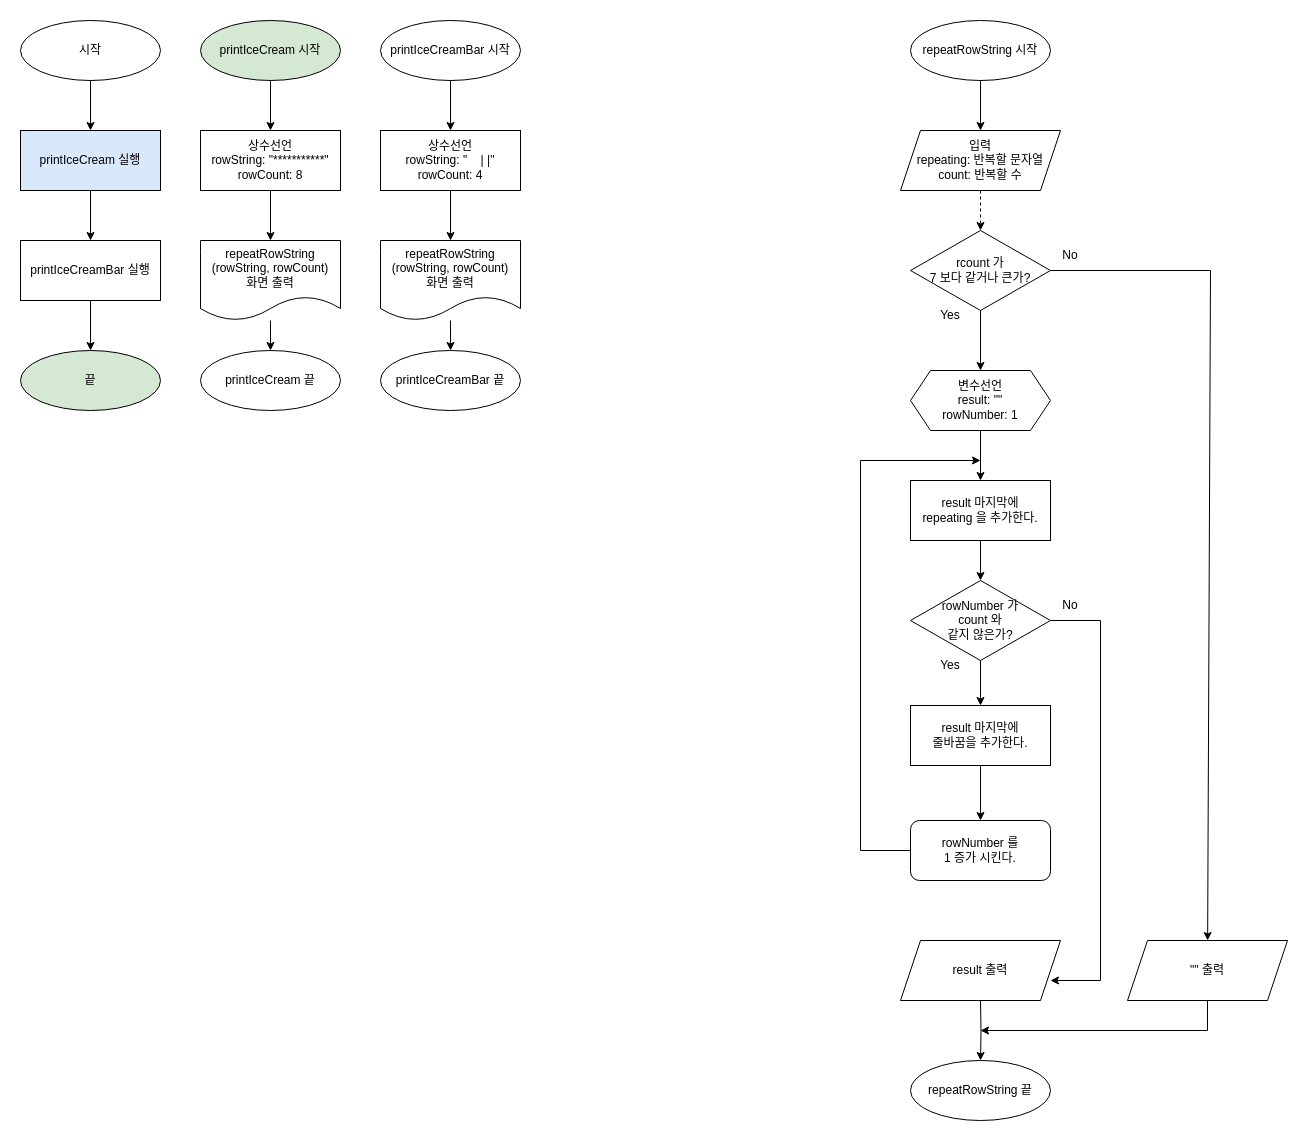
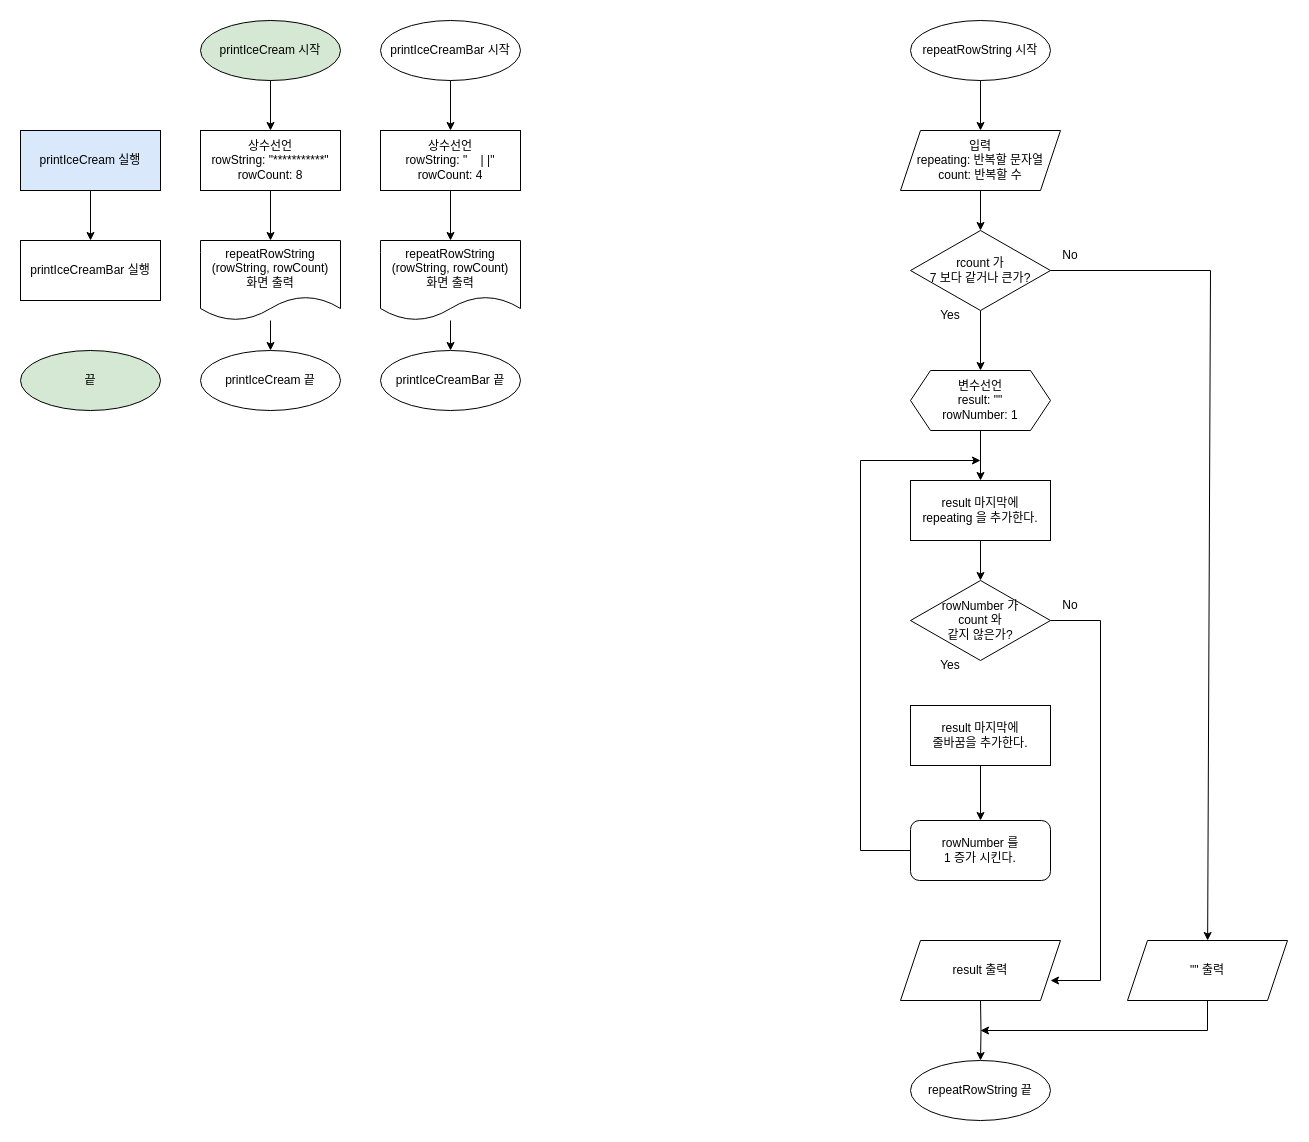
  <mxCell id="0" />
  <mxCell id="1" parent="0" />
  <mxCell id="2" value="printIceCream 시작" style="ellipse;whiteSpace=wrap;html=1;fillColor=#d5e8d4;" parent="1" vertex="1"><mxGeometry x="200" y="20" width="140" height="60" as="geometry" /></mxCell>
  <mxCell id="3" value="" style="edgeStyle=orthogonalEdgeStyle;rounded=0;orthogonalLoop=1;jettySize=auto;html=1;" parent="1" source="4" target="6" edge="1"><mxGeometry relative="1" as="geometry"><mxPoint x="270" y="240" as="targetPoint" /></mxGeometry></mxCell>
  <mxCell id="4" value="&lt;div&gt;상수선언&lt;/div&gt;&lt;div&gt;&lt;div&gt;rowString: &quot;***********&quot;&lt;/div&gt;&lt;div&gt;rowCount: 8&lt;/div&gt;&lt;/div&gt;" style="rounded=0;whiteSpace=wrap;html=1;" parent="1" vertex="1"><mxGeometry x="200" y="130" width="140" height="60" as="geometry" /></mxCell>
  <mxCell id="5" value="" style="edgeStyle=orthogonalEdgeStyle;rounded=0;orthogonalLoop=1;jettySize=auto;html=1;" parent="1" source="6" target="8" edge="1"><mxGeometry relative="1" as="geometry" /></mxCell>
  <mxCell id="6" value="repeatRowString&lt;br&gt;(rowString, rowCount)&lt;br&gt;화면 출력" style="shape=document;whiteSpace=wrap;html=1;boundedLbl=1;" parent="1" vertex="1"><mxGeometry x="200" y="240" width="140" height="80" as="geometry" /></mxCell>
  <mxCell id="7" value="" style="endArrow=classic;html=1;rounded=0;" parent="1" source="2" target="4" edge="1"><mxGeometry width="50" height="50" relative="1" as="geometry"><mxPoint x="110" y="0" as="sourcePoint" /><mxPoint x="200" y="50" as="targetPoint" /></mxGeometry></mxCell>
  <mxCell id="8" value="printIceCream 끝" style="ellipse;whiteSpace=wrap;html=1;" parent="1" vertex="1"><mxGeometry x="200" y="350" width="140" height="60" as="geometry" /></mxCell>
  <mxCell id="9" value="repeatRowString 시작" style="ellipse;whiteSpace=wrap;html=1;" parent="1" vertex="1"><mxGeometry x="910" y="20" width="140" height="60" as="geometry" /></mxCell>
  <mxCell id="10" value="" style="edgeStyle=orthogonalEdgeStyle;rounded=0;orthogonalLoop=1;jettySize=auto;html=1;" parent="1" source="11" target="15" edge="1"><mxGeometry relative="1" as="geometry" /></mxCell>
  <mxCell id="11" value="&lt;div&gt;변수선언&lt;/div&gt;&lt;div&gt;result: &quot;&quot;&lt;/div&gt;&lt;div&gt;rowNumber: 1&lt;/div&gt;" style="shape=hexagon;perimeter=hexagonPerimeter2;whiteSpace=wrap;html=1;fixedSize=1;" parent="1" vertex="1"><mxGeometry x="910" y="370" width="140" height="60" as="geometry" /></mxCell>
- <mxCell id="12" value="" style="edgeStyle=orthogonalEdgeStyle;rounded=0;orthogonalLoop=1;jettySize=auto;html=1;" parent="1" source="13" target="17" edge="1"><mxGeometry relative="1" as="geometry" /></mxCell>
  <mxCell id="13" value="rowNumber&amp;nbsp;가 &lt;br&gt;count 와&lt;br&gt;같지 않은가?" style="rhombus;whiteSpace=wrap;html=1;" parent="1" vertex="1"><mxGeometry x="910" y="580" width="140" height="80" as="geometry" /></mxCell>
  <mxCell id="14" value="" style="edgeStyle=orthogonalEdgeStyle;rounded=0;orthogonalLoop=1;jettySize=auto;html=1;" parent="1" source="15" target="13" edge="1"><mxGeometry relative="1" as="geometry" /></mxCell>
  <mxCell id="15" value="result&amp;nbsp;마지막에&lt;br&gt;repeating&amp;nbsp;을 추가한다." style="rounded=0;whiteSpace=wrap;html=1;" parent="1" vertex="1"><mxGeometry x="910" y="480" width="140" height="60" as="geometry" /></mxCell>
  <mxCell id="16" value="" style="edgeStyle=orthogonalEdgeStyle;rounded=0;orthogonalLoop=1;jettySize=auto;html=1;" parent="1" source="17" target="18" edge="1"><mxGeometry relative="1" as="geometry" /></mxCell>
  <mxCell id="17" value="result&amp;nbsp;마지막에&lt;br&gt;줄바꿈을 추가한다." style="rounded=0;whiteSpace=wrap;html=1;" parent="1" vertex="1"><mxGeometry x="910" y="705" width="140" height="60" as="geometry" /></mxCell>
  <mxCell id="18" value="rowNumber&amp;nbsp;를&lt;br&gt;1 증가 시킨다." style="whiteSpace=wrap;html=1;rounded=1;" parent="1" vertex="1"><mxGeometry x="910" y="820" width="140" height="60" as="geometry" /></mxCell>
  <mxCell id="19" value="" style="edgeStyle=orthogonalEdgeStyle;rounded=0;orthogonalLoop=1;jettySize=auto;html=1;" parent="1" target="23" edge="1"><mxGeometry relative="1" as="geometry"><mxPoint x="980" y="1000" as="sourcePoint" /></mxGeometry></mxCell>
  <mxCell id="20" value="" style="endArrow=classic;html=1;rounded=0;" parent="1" source="13" edge="1"><mxGeometry width="50" height="50" relative="1" as="geometry"><mxPoint x="1110" y="680" as="sourcePoint" /><mxPoint x="1050" y="980" as="targetPoint" /><Array as="points"><mxPoint x="1100" y="620" /><mxPoint x="1100" y="980" /></Array></mxGeometry></mxCell>
  <mxCell id="21" value="" style="endArrow=classic;html=1;rounded=0;" parent="1" source="18" edge="1"><mxGeometry width="50" height="50" relative="1" as="geometry"><mxPoint x="620" y="590" as="sourcePoint" /><mxPoint x="980" y="460" as="targetPoint" /><Array as="points"><mxPoint x="860" y="850" /><mxPoint x="860" y="460" /></Array></mxGeometry></mxCell>
  <mxCell id="22" value="" style="endArrow=classic;html=1;rounded=0;" parent="1" source="9" edge="1"><mxGeometry width="50" height="50" relative="1" as="geometry"><mxPoint x="820" y="0" as="sourcePoint" /><mxPoint x="980" y="130" as="targetPoint" /></mxGeometry></mxCell>
  <mxCell id="23" value="repeatRowString 끝" style="ellipse;whiteSpace=wrap;html=1;" parent="1" vertex="1"><mxGeometry x="910" y="1060" width="140" height="60" as="geometry" /></mxCell>
- <mxCell id="24" value="시작" style="ellipse;whiteSpace=wrap;html=1;" parent="1" vertex="1"><mxGeometry x="20" y="20" width="140" height="60" as="geometry" /></mxCell>
  <mxCell id="25" value="" style="edgeStyle=orthogonalEdgeStyle;rounded=0;orthogonalLoop=1;jettySize=auto;html=1;" parent="1" source="26" target="28" edge="1"><mxGeometry relative="1" as="geometry" /></mxCell>
  <mxCell id="26" value="printIceCream 실행" style="rounded=0;whiteSpace=wrap;html=1;fillColor=#dae8fc;" parent="1" vertex="1"><mxGeometry x="20" y="130" width="140" height="60" as="geometry" /></mxCell>
- <mxCell id="27" value="" style="edgeStyle=orthogonalEdgeStyle;rounded=0;orthogonalLoop=1;jettySize=auto;html=1;" parent="1" source="28" target="29" edge="1"><mxGeometry relative="1" as="geometry" /></mxCell>
  <mxCell id="28" value="printIceCreamBar 실행" style="rounded=0;whiteSpace=wrap;html=1;" parent="1" vertex="1"><mxGeometry x="20" y="240" width="140" height="60" as="geometry" /></mxCell>
  <mxCell id="29" value="끝" style="ellipse;whiteSpace=wrap;html=1;fillColor=#d5e8d4;" parent="1" vertex="1"><mxGeometry x="20" y="350" width="140" height="60" as="geometry" /></mxCell>
- <mxCell id="30" value="" style="endArrow=classic;html=1;rounded=0;" parent="1" source="24" target="26" edge="1"><mxGeometry width="50" height="50" relative="1" as="geometry"><mxPoint x="350" y="330" as="sourcePoint" /><mxPoint x="400" y="280" as="targetPoint" /></mxGeometry></mxCell>
  <mxCell id="31" value="Yes&lt;br&gt;" style="text;html=1;strokeColor=none;fillColor=none;align=center;verticalAlign=middle;whiteSpace=wrap;rounded=0;" parent="1" vertex="1"><mxGeometry x="920" y="650" width="60" height="30" as="geometry" /></mxCell>
  <mxCell id="32" value="No" style="text;html=1;strokeColor=none;fillColor=none;align=center;verticalAlign=middle;whiteSpace=wrap;rounded=0;" parent="1" vertex="1"><mxGeometry x="1040" y="590" width="60" height="30" as="geometry" /></mxCell>
  <mxCell id="33" value="printIceCreamBar&amp;nbsp;시작" style="ellipse;whiteSpace=wrap;html=1;" vertex="1" parent="1"><mxGeometry x="380" y="20" width="140" height="60" as="geometry" /></mxCell>
  <mxCell id="34" value="" style="edgeStyle=orthogonalEdgeStyle;rounded=0;orthogonalLoop=1;jettySize=auto;html=1;" edge="1" parent="1" source="35" target="37"><mxGeometry relative="1" as="geometry"><mxPoint x="450" y="240" as="targetPoint" /></mxGeometry></mxCell>
  <mxCell id="35" value="&lt;div style=&quot;border-color: var(--border-color);&quot;&gt;상수선언&lt;/div&gt;&lt;div style=&quot;border-color: var(--border-color);&quot;&gt;rowString: &quot;&amp;nbsp; &amp;nbsp; | |&quot;&lt;/div&gt;&lt;div style=&quot;border-color: var(--border-color);&quot;&gt;rowCount: 4&lt;/div&gt;" style="rounded=0;whiteSpace=wrap;html=1;" vertex="1" parent="1"><mxGeometry x="380" y="130" width="140" height="60" as="geometry" /></mxCell>
  <mxCell id="36" value="" style="edgeStyle=orthogonalEdgeStyle;rounded=0;orthogonalLoop=1;jettySize=auto;html=1;" edge="1" parent="1" source="37" target="39"><mxGeometry relative="1" as="geometry" /></mxCell>
  <mxCell id="37" value="repeatRowString&lt;br&gt;(rowString, rowCount)&lt;br&gt;화면 출력" style="shape=document;whiteSpace=wrap;html=1;boundedLbl=1;" vertex="1" parent="1"><mxGeometry x="380" y="240" width="140" height="80" as="geometry" /></mxCell>
  <mxCell id="38" value="" style="endArrow=classic;html=1;rounded=0;" edge="1" parent="1" source="33" target="35"><mxGeometry width="50" height="50" relative="1" as="geometry"><mxPoint x="290" y="0" as="sourcePoint" /><mxPoint x="380" y="50" as="targetPoint" /></mxGeometry></mxCell>
  <mxCell id="39" value="printIceCreamBar&amp;nbsp;끝" style="ellipse;whiteSpace=wrap;html=1;" vertex="1" parent="1"><mxGeometry x="380" y="350" width="140" height="60" as="geometry" /></mxCell>
- <mxCell id="40" value="" style="edgeStyle=orthogonalEdgeStyle;rounded=0;orthogonalLoop=1;jettySize=auto;html=1;dashed=1;" edge="1" parent="1" source="41" target="44"><mxGeometry relative="1" as="geometry" /></mxCell>
+ <mxCell id="40" value="" style="edgeStyle=orthogonalEdgeStyle;rounded=0;orthogonalLoop=1;jettySize=auto;html=1;" edge="1" parent="1" source="41" target="44"><mxGeometry relative="1" as="geometry" /></mxCell>
  <mxCell id="41" value="&lt;div&gt;입력&lt;br&gt;repeating: 반복할 문자열&lt;/div&gt;&lt;div&gt;count: 반복할 수&lt;/div&gt;" style="shape=parallelogram;perimeter=parallelogramPerimeter;whiteSpace=wrap;html=1;fixedSize=1;" vertex="1" parent="1"><mxGeometry x="900" y="130" width="160" height="60" as="geometry" /></mxCell>
  <mxCell id="42" value="&lt;div&gt;result 출력&lt;/div&gt;" style="shape=parallelogram;perimeter=parallelogramPerimeter;whiteSpace=wrap;html=1;fixedSize=1;" vertex="1" parent="1"><mxGeometry x="900" y="940" width="160" height="60" as="geometry" /></mxCell>
  <mxCell id="43" value="" style="edgeStyle=orthogonalEdgeStyle;rounded=0;orthogonalLoop=1;jettySize=auto;html=1;" edge="1" parent="1" source="44" target="11"><mxGeometry relative="1" as="geometry" /></mxCell>
  <mxCell id="44" value="rcount 가&lt;br&gt;7 보다 같거나 큰가?" style="rhombus;whiteSpace=wrap;html=1;" vertex="1" parent="1"><mxGeometry x="910" y="230" width="140" height="80" as="geometry" /></mxCell>
  <mxCell id="45" value="Yes&lt;br&gt;" style="text;html=1;strokeColor=none;fillColor=none;align=center;verticalAlign=middle;whiteSpace=wrap;rounded=0;" vertex="1" parent="1"><mxGeometry x="920" y="300" width="60" height="30" as="geometry" /></mxCell>
  <mxCell id="46" value="No" style="text;html=1;strokeColor=none;fillColor=none;align=center;verticalAlign=middle;whiteSpace=wrap;rounded=0;" vertex="1" parent="1"><mxGeometry x="1040" y="240" width="60" height="30" as="geometry" /></mxCell>
  <mxCell id="47" value="&quot;&quot; 출력" style="shape=parallelogram;perimeter=parallelogramPerimeter;whiteSpace=wrap;html=1;fixedSize=1;" vertex="1" parent="1"><mxGeometry x="1127" y="940" width="160" height="60" as="geometry" /></mxCell>
  <mxCell id="48" value="" style="endArrow=classic;html=1;rounded=0;" edge="1" parent="1" source="44" target="47"><mxGeometry width="50" height="50" relative="1" as="geometry"><mxPoint x="1230" y="380" as="sourcePoint" /><mxPoint x="920" y="590" as="targetPoint" /><Array as="points"><mxPoint x="1210" y="270" /></Array></mxGeometry></mxCell>
  <mxCell id="49" value="" style="endArrow=classic;html=1;rounded=0;" edge="1" parent="1" source="47"><mxGeometry width="50" height="50" relative="1" as="geometry"><mxPoint x="930" y="770" as="sourcePoint" /><mxPoint x="980" y="1030" as="targetPoint" /><Array as="points"><mxPoint x="1207" y="1030" /></Array></mxGeometry></mxCell>
